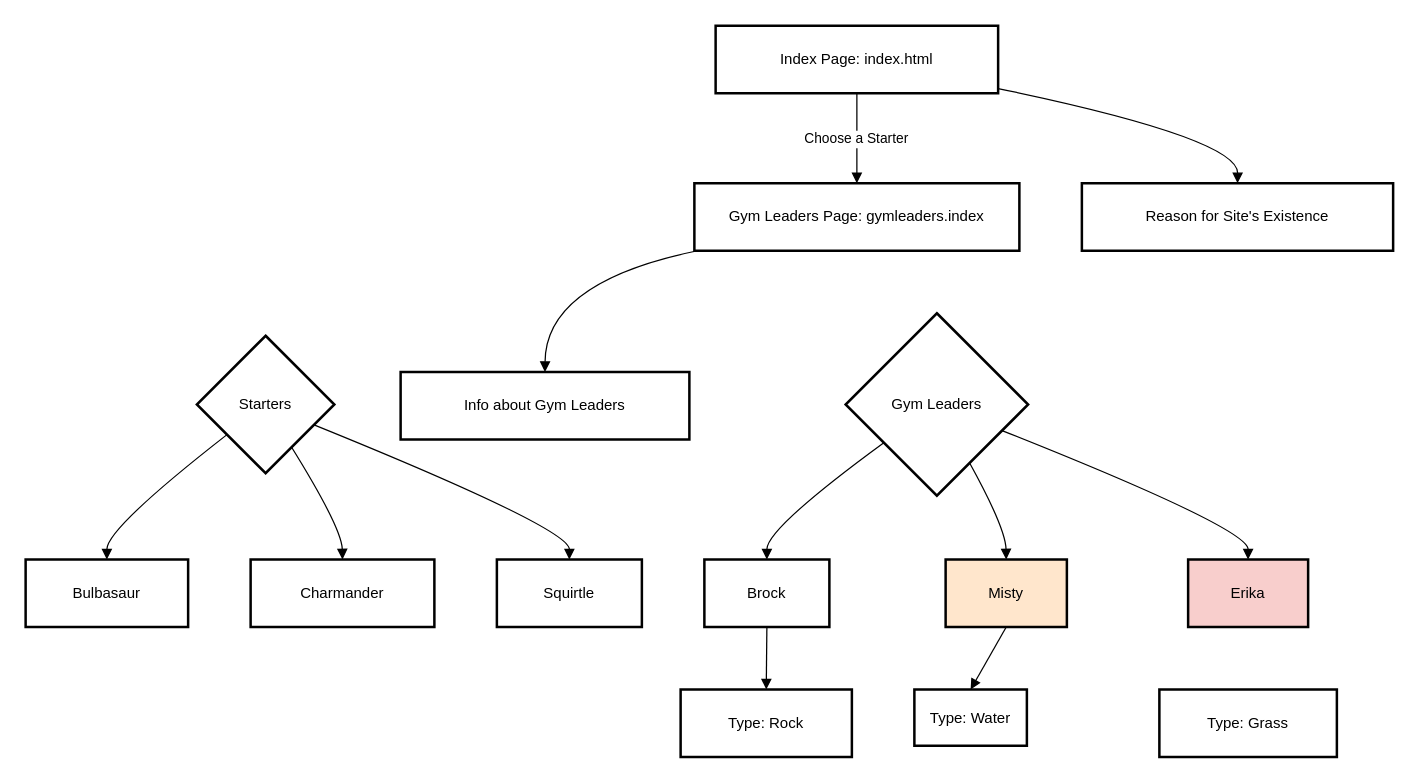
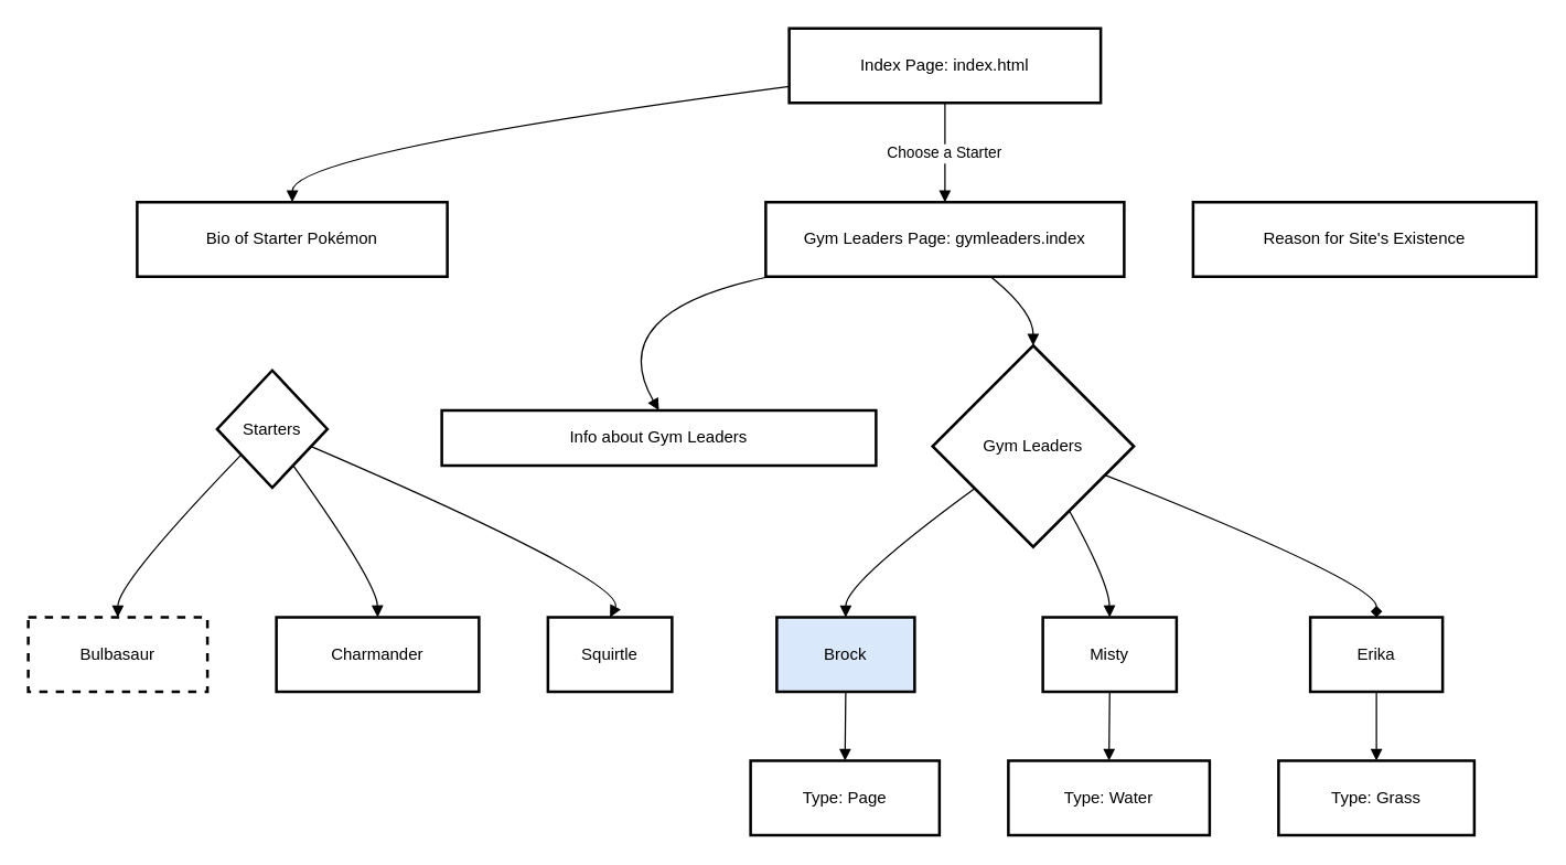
  <mxCell id="0" />
  <mxCell id="1" parent="0" />
  <mxCell id="2" value="Index Page: index.html" style="whiteSpace=wrap;strokeWidth=2;" parent="1" vertex="1"><mxGeometry x="572" y="20" width="226" height="54" as="geometry" /></mxCell>
  <mxCell id="3" value="Gym Leaders Page: gymleaders.index" style="whiteSpace=wrap;strokeWidth=2;" parent="1" vertex="1"><mxGeometry x="555" y="146" width="260" height="54" as="geometry" /></mxCell>
- <mxCell id="5" value="Starters" style="rhombus;strokeWidth=2;whiteSpace=wrap;" parent="1" vertex="1"><mxGeometry x="157" y="268" width="110" height="110" as="geometry" /></mxCell>
- <mxCell id="6" value="Bulbasaur" style="whiteSpace=wrap;strokeWidth=2;" parent="1" vertex="1"><mxGeometry x="20" y="447" width="130" height="54" as="geometry" /></mxCell>
+ <mxCell id="4" value="Bio of Starter Pokémon" style="whiteSpace=wrap;strokeWidth=2;" parent="1" vertex="1"><mxGeometry x="99" y="146" width="225" height="54" as="geometry" /></mxCell>
+ <mxCell id="5" value="Starters" style="rhombus;strokeWidth=2;whiteSpace=wrap;" parent="1" vertex="1"><mxGeometry x="157" y="268" width="80" height="85" as="geometry" /></mxCell>
+ <mxCell id="6" value="Bulbasaur" style="whiteSpace=wrap;strokeWidth=2;dashed=1;" parent="1" vertex="1"><mxGeometry x="20" y="447" width="130" height="54" as="geometry" /></mxCell>
  <mxCell id="7" value="Charmander" style="whiteSpace=wrap;strokeWidth=2;" parent="1" vertex="1"><mxGeometry x="200" y="447" width="147" height="54" as="geometry" /></mxCell>
- <mxCell id="8" value="Squirtle" style="whiteSpace=wrap;strokeWidth=2;" parent="1" vertex="1"><mxGeometry x="397" y="447" width="116" height="54" as="geometry" /></mxCell>
+ <mxCell id="8" value="Squirtle" style="whiteSpace=wrap;strokeWidth=2;" parent="1" vertex="1"><mxGeometry x="397" y="447" width="90" height="54" as="geometry" /></mxCell>
  <mxCell id="9" value="Reason for Site's Existence" style="whiteSpace=wrap;strokeWidth=2;" parent="1" vertex="1"><mxGeometry x="865" y="146" width="249" height="54" as="geometry" /></mxCell>
- <mxCell id="10" value="Info about Gym Leaders" style="whiteSpace=wrap;strokeWidth=2;" parent="1" vertex="1"><mxGeometry x="320" y="297" width="231" height="54" as="geometry" /></mxCell>
+ <mxCell id="10" value="Info about Gym Leaders" style="whiteSpace=wrap;strokeWidth=2;" parent="1" vertex="1"><mxGeometry x="320" y="297" width="315" height="40" as="geometry" /></mxCell>
  <mxCell id="11" value="Gym Leaders" style="rhombus;strokeWidth=2;whiteSpace=wrap;" parent="1" vertex="1"><mxGeometry x="676" y="250" width="146" height="146" as="geometry" /></mxCell>
- <mxCell id="12" value="Brock" style="whiteSpace=wrap;strokeWidth=2;" parent="1" vertex="1"><mxGeometry x="563" y="447" width="100" height="54" as="geometry" /></mxCell>
- <mxCell id="13" value="Misty" style="whiteSpace=wrap;strokeWidth=2;fillColor=#ffe6cc;" parent="1" vertex="1"><mxGeometry x="756" y="447" width="97" height="54" as="geometry" /></mxCell>
- <mxCell id="14" value="Erika" style="whiteSpace=wrap;strokeWidth=2;fillColor=#f8cecc;" parent="1" vertex="1"><mxGeometry x="950" y="447" width="96" height="54" as="geometry" /></mxCell>
- <mxCell id="15" value="Type: Rock" style="whiteSpace=wrap;strokeWidth=2;" parent="1" vertex="1"><mxGeometry x="544" y="551" width="137" height="54" as="geometry" /></mxCell>
- <mxCell id="16" value="Type: Water" style="whiteSpace=wrap;strokeWidth=2;" parent="1" vertex="1"><mxGeometry x="731" y="551" width="90" height="45" as="geometry" /></mxCell>
+ <mxCell id="12" value="Brock" style="whiteSpace=wrap;strokeWidth=2;fillColor=#dae8fc;" parent="1" vertex="1"><mxGeometry x="563" y="447" width="100" height="54" as="geometry" /></mxCell>
+ <mxCell id="13" value="Misty" style="whiteSpace=wrap;strokeWidth=2;" parent="1" vertex="1"><mxGeometry x="756" y="447" width="97" height="54" as="geometry" /></mxCell>
+ <mxCell id="14" value="Erika" style="whiteSpace=wrap;strokeWidth=2;" parent="1" vertex="1"><mxGeometry x="950" y="447" width="96" height="54" as="geometry" /></mxCell>
+ <mxCell id="15" value="Type: Page" style="whiteSpace=wrap;strokeWidth=2;" parent="1" vertex="1"><mxGeometry x="544" y="551" width="137" height="54" as="geometry" /></mxCell>
+ <mxCell id="16" value="Type: Water" style="whiteSpace=wrap;strokeWidth=2;" parent="1" vertex="1"><mxGeometry x="731" y="551" width="146" height="54" as="geometry" /></mxCell>
  <mxCell id="17" value="Type: Grass" style="whiteSpace=wrap;strokeWidth=2;" parent="1" vertex="1"><mxGeometry x="927" y="551" width="142" height="54" as="geometry" /></mxCell>
  <mxCell id="18" value="Choose a Starter" style="curved=1;startArrow=none;endArrow=block;exitX=0.5;exitY=1;entryX=0.5;entryY=0.01;" parent="1" source="2" target="3" edge="1"><mxGeometry relative="1" as="geometry"><Array as="points" /></mxGeometry></mxCell>
+ <mxCell id="19" value="" style="curved=1;startArrow=none;endArrow=block;exitX=0;exitY=0.78;entryX=0.5;entryY=0.01;" parent="1" source="2" target="4" edge="1"><mxGeometry relative="1" as="geometry"><Array as="points"><mxPoint x="212" y="110" /></Array></mxGeometry></mxCell>
  <mxCell id="20" value="" style="curved=1;startArrow=none;endArrow=block;exitX=0;exitY=0.89;entryX=0.5;entryY=-0.01;" parent="1" source="5" target="6" edge="1"><mxGeometry relative="1" as="geometry"><Array as="points"><mxPoint x="85" y="422" /></Array></mxGeometry></mxCell>
  <mxCell id="21" value="" style="curved=1;startArrow=none;endArrow=block;exitX=0.81;exitY=1.01;entryX=0.5;entryY=-0.01;" parent="1" source="5" target="7" edge="1"><mxGeometry relative="1" as="geometry"><Array as="points"><mxPoint x="273" y="422" /></Array></mxGeometry></mxCell>
  <mxCell id="22" value="" style="curved=1;startArrow=none;endArrow=block;exitX=1;exitY=0.71;entryX=0.5;entryY=-0.01;" parent="1" source="5" target="8" edge="1"><mxGeometry relative="1" as="geometry"><Array as="points"><mxPoint x="455" y="422" /></Array></mxGeometry></mxCell>
- <mxCell id="23" value="" style="curved=1;startArrow=none;endArrow=block;exitX=1;exitY=0.93;entryX=0.5;entryY=0.01;" parent="1" source="2" target="9" edge="1"><mxGeometry relative="1" as="geometry"><Array as="points"><mxPoint x="990" y="110" /></Array></mxGeometry></mxCell>
  <mxCell id="24" value="" style="curved=1;startArrow=none;endArrow=block;exitX=0;exitY=1.01;entryX=0.5;entryY=-0.01;" parent="1" source="3" target="10" edge="1"><mxGeometry relative="1" as="geometry"><Array as="points"><mxPoint x="436" y="225" /></Array></mxGeometry></mxCell>
+ <mxCell id="25" value="" style="curved=1;startArrow=none;endArrow=block;exitX=0.63;exitY=1.01;entryX=0.5;entryY=0;" parent="1" source="3" target="11" edge="1"><mxGeometry relative="1" as="geometry"><Array as="points"><mxPoint x="749" y="225" /></Array></mxGeometry></mxCell>
  <mxCell id="26" value="" style="curved=1;startArrow=none;endArrow=block;exitX=0;exitY=0.86;entryX=0.5;entryY=-0.01;" parent="1" source="11" target="12" edge="1"><mxGeometry relative="1" as="geometry"><Array as="points"><mxPoint x="613" y="422" /></Array></mxGeometry></mxCell>
  <mxCell id="27" value="" style="curved=1;startArrow=none;endArrow=block;exitX=0.78;exitY=1;entryX=0.5;entryY=-0.01;" parent="1" source="11" target="13" edge="1"><mxGeometry relative="1" as="geometry"><Array as="points"><mxPoint x="804" y="422" /></Array></mxGeometry></mxCell>
- <mxCell id="28" value="" style="curved=1;startArrow=none;endArrow=block;exitX=1;exitY=0.7;entryX=0.5;entryY=-0.01;" parent="1" source="11" target="14" edge="1"><mxGeometry relative="1" as="geometry"><Array as="points"><mxPoint x="998" y="422" /></Array></mxGeometry></mxCell>
+ <mxCell id="28" value="" style="curved=1;startArrow=none;endArrow=diamond;exitX=1;exitY=0.7;entryX=0.5;entryY=-0.01;" parent="1" source="11" target="14" edge="1"><mxGeometry relative="1" as="geometry"><Array as="points"><mxPoint x="998" y="422" /></Array></mxGeometry></mxCell>
  <mxCell id="29" value="" style="curved=1;startArrow=none;endArrow=block;exitX=0.5;exitY=0.99;entryX=0.5;entryY=-0.01;" parent="1" source="12" target="15" edge="1"><mxGeometry relative="1" as="geometry"><Array as="points" /></mxGeometry></mxCell>
  <mxCell id="30" value="" style="curved=1;startArrow=none;endArrow=block;exitX=0.5;exitY=0.99;entryX=0.5;entryY=-0.01;" parent="1" source="13" target="16" edge="1"><mxGeometry relative="1" as="geometry"><Array as="points" /></mxGeometry></mxCell>
+ <mxCell id="31" value="" style="curved=1;startArrow=none;endArrow=block;exitX=0.5;exitY=0.99;entryX=0.5;entryY=-0.01;" parent="1" source="14" target="17" edge="1"><mxGeometry relative="1" as="geometry"><Array as="points" /></mxGeometry></mxCell>
